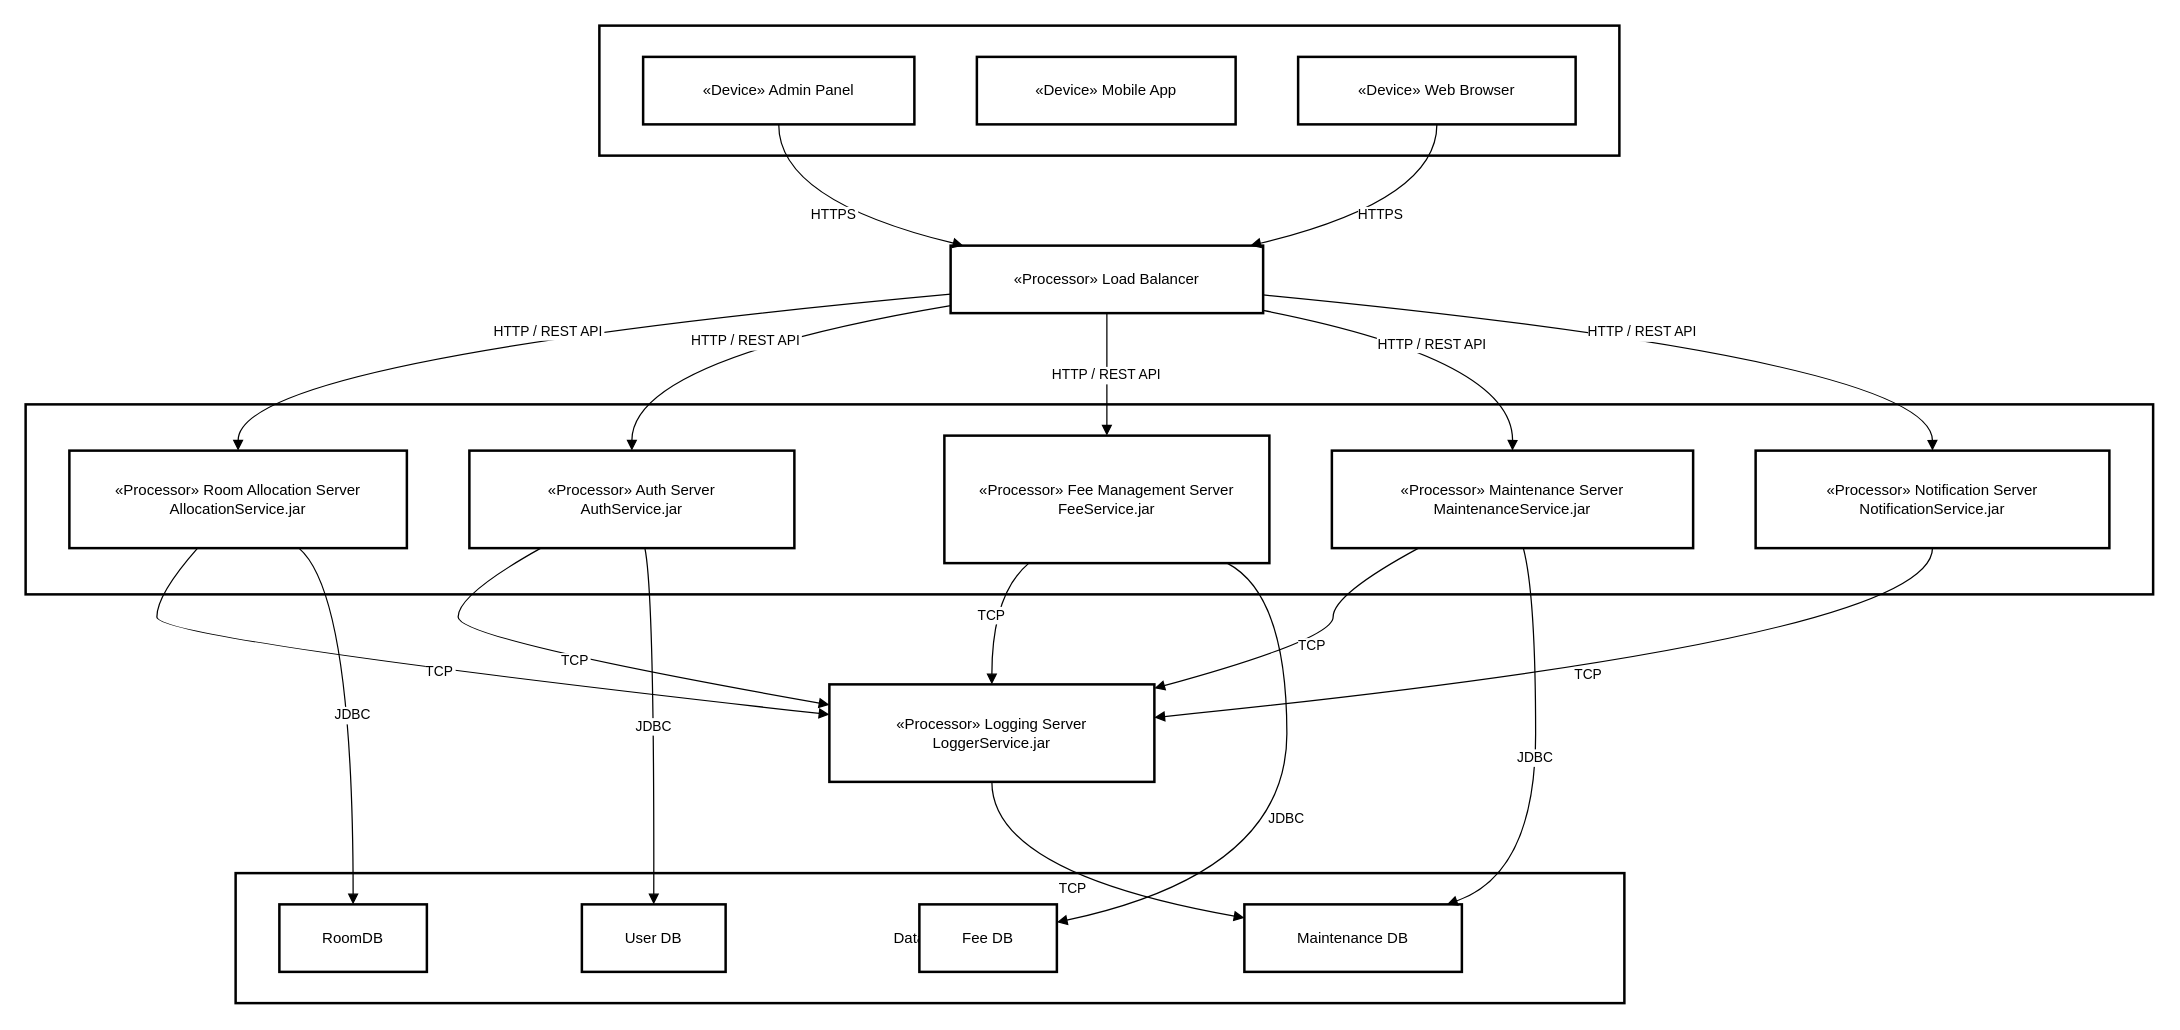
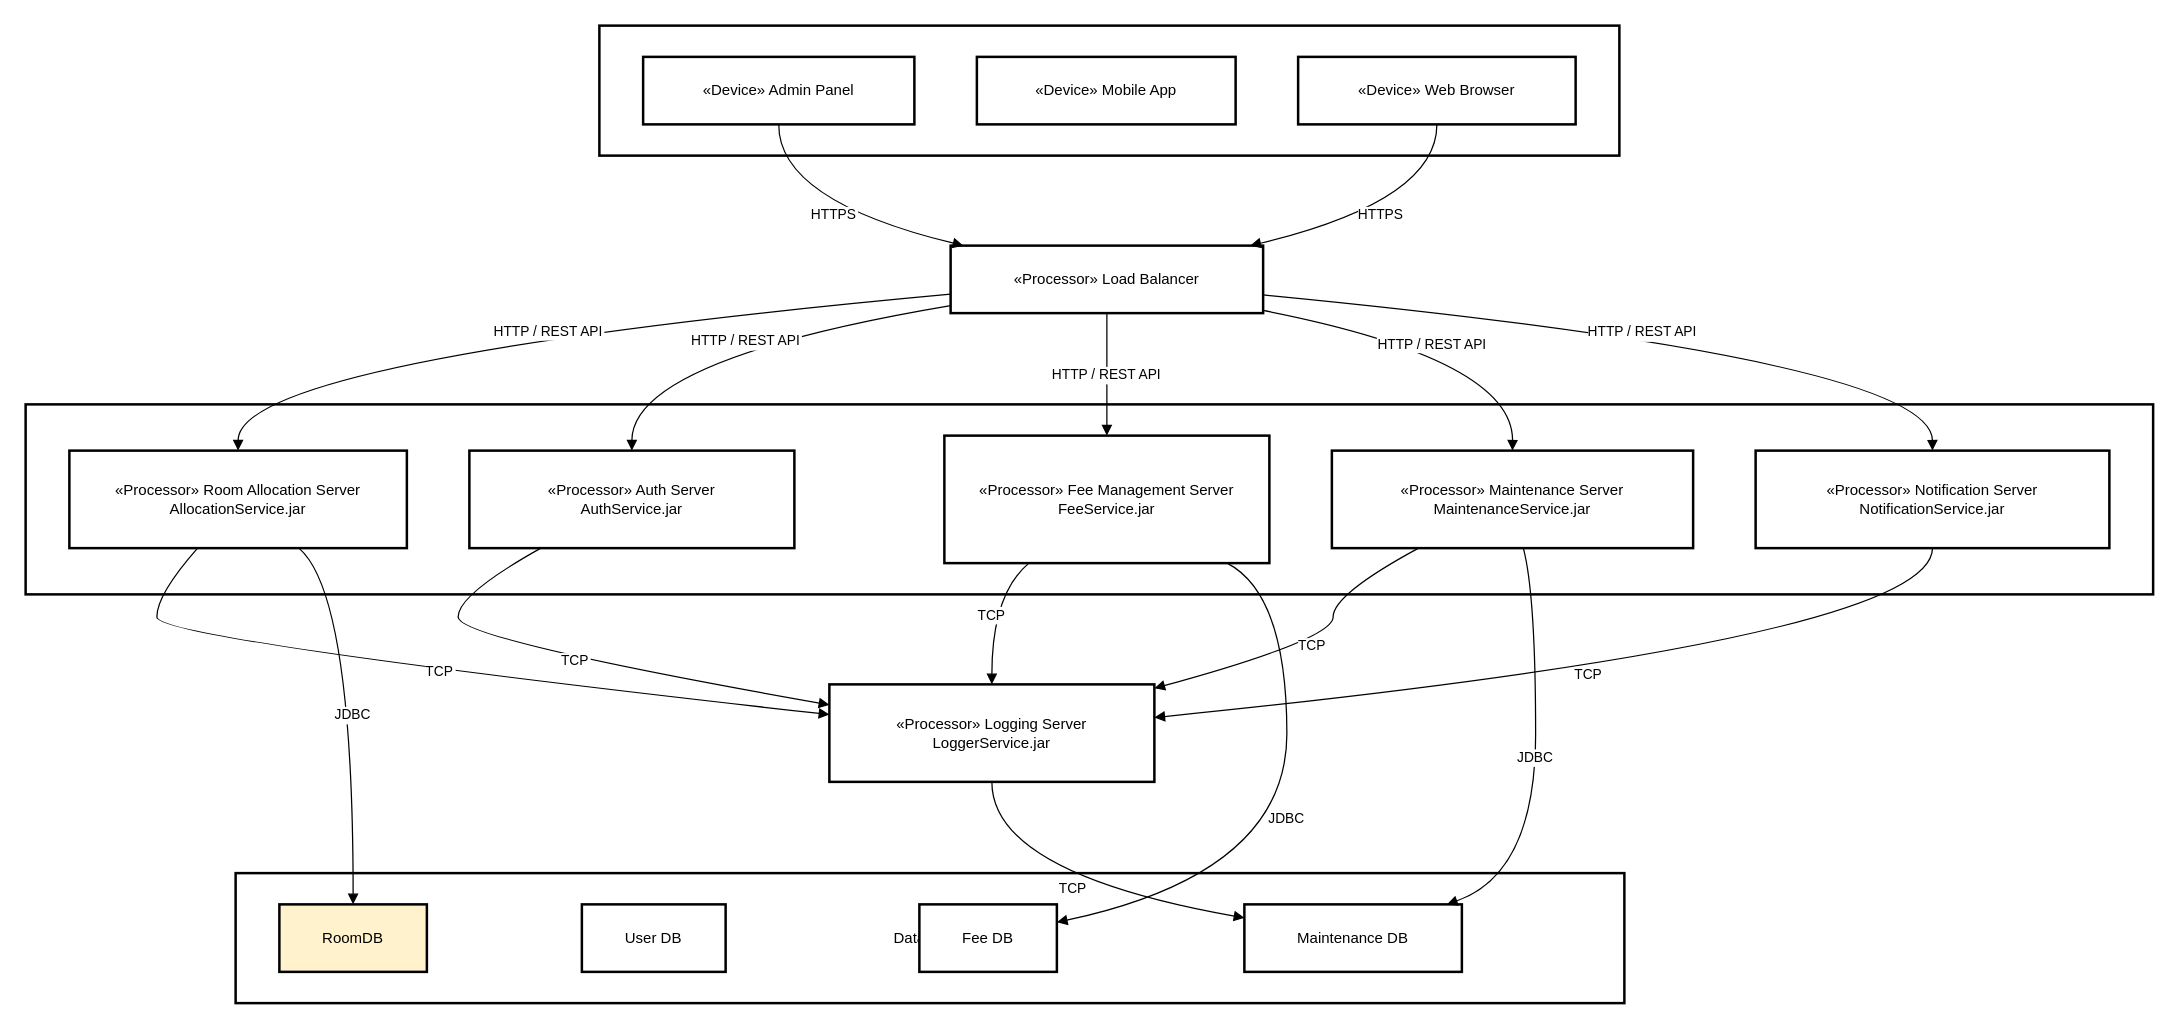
  <mxCell id="0" />
  <mxCell id="1" parent="0" />
  <mxCell id="2" value="Databases" style="whiteSpace=wrap;strokeWidth=2;" vertex="1" parent="1"><mxGeometry x="188" y="698" width="1111" height="104" as="geometry" /></mxCell>
  <mxCell id="3" value="Application Servers" style="whiteSpace=wrap;strokeWidth=2;" vertex="1" parent="1"><mxGeometry x="20" y="323" width="1702" height="152" as="geometry" /></mxCell>
  <mxCell id="4" value="«Client» Clients" style="whiteSpace=wrap;strokeWidth=2;" vertex="1" parent="1"><mxGeometry x="479" y="20" width="816" height="104" as="geometry" /></mxCell>
  <mxCell id="5" value="«Device» Admin Panel" style="whiteSpace=wrap;strokeWidth=2;" vertex="1" parent="1"><mxGeometry x="514" y="45" width="217" height="54" as="geometry" /></mxCell>
  <mxCell id="6" value="«Device» Mobile App" style="whiteSpace=wrap;strokeWidth=2;" vertex="1" parent="1"><mxGeometry x="781" y="45" width="207" height="54" as="geometry" /></mxCell>
  <mxCell id="7" value="«Device» Web Browser" style="whiteSpace=wrap;strokeWidth=2;" vertex="1" parent="1"><mxGeometry x="1038" y="45" width="222" height="54" as="geometry" /></mxCell>
  <mxCell id="8" value="«Processor» Load Balancer" style="whiteSpace=wrap;strokeWidth=2;" vertex="1" parent="1"><mxGeometry x="760" y="196" width="250" height="54" as="geometry" /></mxCell>
  <mxCell id="9" value="«Processor» Room Allocation Server&#10;AllocationService.jar" style="whiteSpace=wrap;strokeWidth=2;" vertex="1" parent="1"><mxGeometry x="55" y="360" width="270" height="78" as="geometry" /></mxCell>
  <mxCell id="10" value="«Processor» Auth Server&#10;AuthService.jar" style="whiteSpace=wrap;strokeWidth=2;" vertex="1" parent="1"><mxGeometry x="375" y="360" width="260" height="78" as="geometry" /></mxCell>
  <mxCell id="11" value="«Processor» Fee Management Server&#10;FeeService.jar" style="whiteSpace=wrap;strokeWidth=2;" vertex="1" parent="1"><mxGeometry x="755" y="348" width="260" height="102" as="geometry" /></mxCell>
  <mxCell id="12" value="«Processor» Maintenance Server&#10;MaintenanceService.jar" style="whiteSpace=wrap;strokeWidth=2;" vertex="1" parent="1"><mxGeometry x="1065" y="360" width="289" height="78" as="geometry" /></mxCell>
  <mxCell id="13" value="«Processor» Notification Server&#10;NotificationService.jar" style="whiteSpace=wrap;strokeWidth=2;" vertex="1" parent="1"><mxGeometry x="1404" y="360" width="283" height="78" as="geometry" /></mxCell>
  <mxCell id="14" value="«Processor» Logging Server&#10;LoggerService.jar" style="whiteSpace=wrap;strokeWidth=2;" vertex="1" parent="1"><mxGeometry x="663" y="547" width="260" height="78" as="geometry" /></mxCell>
- <mxCell id="15" value="RoomDB" style="whiteSpace=wrap;strokeWidth=2;" vertex="1" parent="1"><mxGeometry x="223" y="723" width="118" height="54" as="geometry" /></mxCell>
+ <mxCell id="15" value="RoomDB" style="whiteSpace=wrap;strokeWidth=2;fillColor=#fff2cc;" vertex="1" parent="1"><mxGeometry x="223" y="723" width="118" height="54" as="geometry" /></mxCell>
  <mxCell id="16" value="User DB" style="whiteSpace=wrap;strokeWidth=2;" vertex="1" parent="1"><mxGeometry x="465" y="723" width="115" height="54" as="geometry" /></mxCell>
  <mxCell id="17" value="Fee DB" style="whiteSpace=wrap;strokeWidth=2;" vertex="1" parent="1"><mxGeometry x="735" y="723" width="110" height="54" as="geometry" /></mxCell>
  <mxCell id="18" value="Maintenance DB" style="whiteSpace=wrap;strokeWidth=2;" vertex="1" parent="1"><mxGeometry x="995" y="723" width="174" height="54" as="geometry" /></mxCell>
  <mxCell id="19" value="HTTPS" style="curved=1;startArrow=none;endArrow=block;exitX=0.5;exitY=1;entryX=0.05;entryY=0.01;rounded=0;" edge="1" parent="1" source="5" target="8"><mxGeometry relative="1" as="geometry"><Array as="points"><mxPoint x="622" y="160" /></Array></mxGeometry></mxCell>
  <mxCell id="20" value="HTTPS" style="curved=1;startArrow=none;endArrow=block;exitX=0.5;exitY=1;entryX=0.95;entryY=0.01;rounded=0;" edge="1" parent="1" source="7" target="8"><mxGeometry relative="1" as="geometry"><Array as="points"><mxPoint x="1149" y="160" /></Array></mxGeometry></mxCell>
  <mxCell id="21" value="HTTP / REST API" style="curved=1;startArrow=none;endArrow=block;exitX=0;exitY=0.72;entryX=0.5;entryY=0;rounded=0;" edge="1" parent="1" source="8" target="9"><mxGeometry relative="1" as="geometry"><Array as="points"><mxPoint x="190" y="287" /></Array></mxGeometry></mxCell>
  <mxCell id="22" value="HTTP / REST API" style="curved=1;startArrow=none;endArrow=block;exitX=0;exitY=0.89;entryX=0.5;entryY=0;rounded=0;" edge="1" parent="1" source="8" target="10"><mxGeometry relative="1" as="geometry"><Array as="points"><mxPoint x="505" y="287" /></Array></mxGeometry></mxCell>
  <mxCell id="23" value="HTTP / REST API" style="curved=1;startArrow=none;endArrow=block;exitX=0.5;exitY=1.01;entryX=0.5;entryY=0;rounded=0;" edge="1" parent="1" source="8" target="11"><mxGeometry relative="1" as="geometry"><Array as="points" /></mxGeometry></mxCell>
  <mxCell id="24" value="HTTP / REST API" style="curved=1;startArrow=none;endArrow=block;exitX=1;exitY=0.96;entryX=0.5;entryY=0;rounded=0;" edge="1" parent="1" source="8" target="12"><mxGeometry relative="1" as="geometry"><Array as="points"><mxPoint x="1210" y="287" /></Array></mxGeometry></mxCell>
  <mxCell id="25" value="HTTP / REST API" style="curved=1;startArrow=none;endArrow=block;exitX=1;exitY=0.73;entryX=0.5;entryY=0;rounded=0;" edge="1" parent="1" source="8" target="13"><mxGeometry relative="1" as="geometry"><Array as="points"><mxPoint x="1545" y="287" /></Array></mxGeometry></mxCell>
  <mxCell id="26" value="TCP" style="curved=1;startArrow=none;endArrow=block;exitX=0.22;exitY=1;entryX=0;entryY=0.21;rounded=0;" edge="1" parent="1" source="10" target="14"><mxGeometry relative="1" as="geometry"><Array as="points"><mxPoint x="366" y="475" /><mxPoint x="366" y="511" /></Array></mxGeometry></mxCell>
  <mxCell id="27" value="TCP" style="curved=1;startArrow=none;endArrow=block;exitX=0.26;exitY=1;entryX=0.5;entryY=0;rounded=0;" edge="1" parent="1" source="11" target="14"><mxGeometry relative="1" as="geometry"><Array as="points"><mxPoint x="793" y="475" /></Array></mxGeometry></mxCell>
  <mxCell id="28" value="TCP" style="curved=1;startArrow=none;endArrow=block;exitX=0.24;exitY=1;entryX=1;entryY=0.04;rounded=0;" edge="1" parent="1" source="12" target="14"><mxGeometry relative="1" as="geometry"><Array as="points"><mxPoint x="1066" y="475" /><mxPoint x="1066" y="511" /></Array></mxGeometry></mxCell>
  <mxCell id="29" value="TCP" style="curved=1;startArrow=none;endArrow=block;exitX=0.5;exitY=1;entryX=1;entryY=0.34;rounded=0;" edge="1" parent="1" source="13" target="14"><mxGeometry relative="1" as="geometry"><Array as="points"><mxPoint x="1545" y="511" /></Array></mxGeometry></mxCell>
  <mxCell id="30" value="TCP" style="curved=1;startArrow=none;endArrow=block;exitX=0.38;exitY=1;entryX=0;entryY=0.31;rounded=0;" edge="1" parent="1" source="9" target="14"><mxGeometry relative="1" as="geometry"><Array as="points"><mxPoint x="125" y="475" /><mxPoint x="125" y="511" /></Array></mxGeometry></mxCell>
  <mxCell id="31" value="JDBC" style="curved=1;startArrow=none;endArrow=block;exitX=0.68;exitY=1;entryX=0.5;entryY=-0.01;rounded=0;" edge="1" parent="1" source="9" target="15"><mxGeometry relative="1" as="geometry"><Array as="points"><mxPoint x="282" y="475" /></Array></mxGeometry></mxCell>
- <mxCell id="32" value="JDBC" style="curved=1;startArrow=none;endArrow=block;exitX=0.54;exitY=1;entryX=0.5;entryY=-0.01;rounded=0;" edge="1" parent="1" source="10" target="16"><mxGeometry relative="1" as="geometry"><Array as="points"><mxPoint x="523" y="475" /></Array></mxGeometry></mxCell>
  <mxCell id="33" value="JDBC" style="curved=1;startArrow=none;endArrow=block;exitX=0.87;exitY=1;entryX=0.99;entryY=0.27;rounded=0;" edge="1" parent="1" source="11" target="17"><mxGeometry relative="1" as="geometry"><Array as="points"><mxPoint x="1029" y="475" /><mxPoint x="1029" y="698" /></Array></mxGeometry></mxCell>
  <mxCell id="34" value="JDBC" style="curved=1;startArrow=none;endArrow=block;exitX=0.53;exitY=1;entryX=0.94;entryY=-0.01;rounded=0;" edge="1" parent="1" source="12" target="18"><mxGeometry relative="1" as="geometry"><Array as="points"><mxPoint x="1228" y="475" /><mxPoint x="1228" y="698" /></Array></mxGeometry></mxCell>
  <mxCell id="35" value="TCP" style="curved=1;startArrow=none;endArrow=block;exitX=0.5;exitY=1;entryX=0;entryY=0.2;rounded=0;" edge="1" parent="1" source="14" target="18"><mxGeometry relative="1" as="geometry"><Array as="points"><mxPoint x="793" y="698" /></Array></mxGeometry></mxCell>
